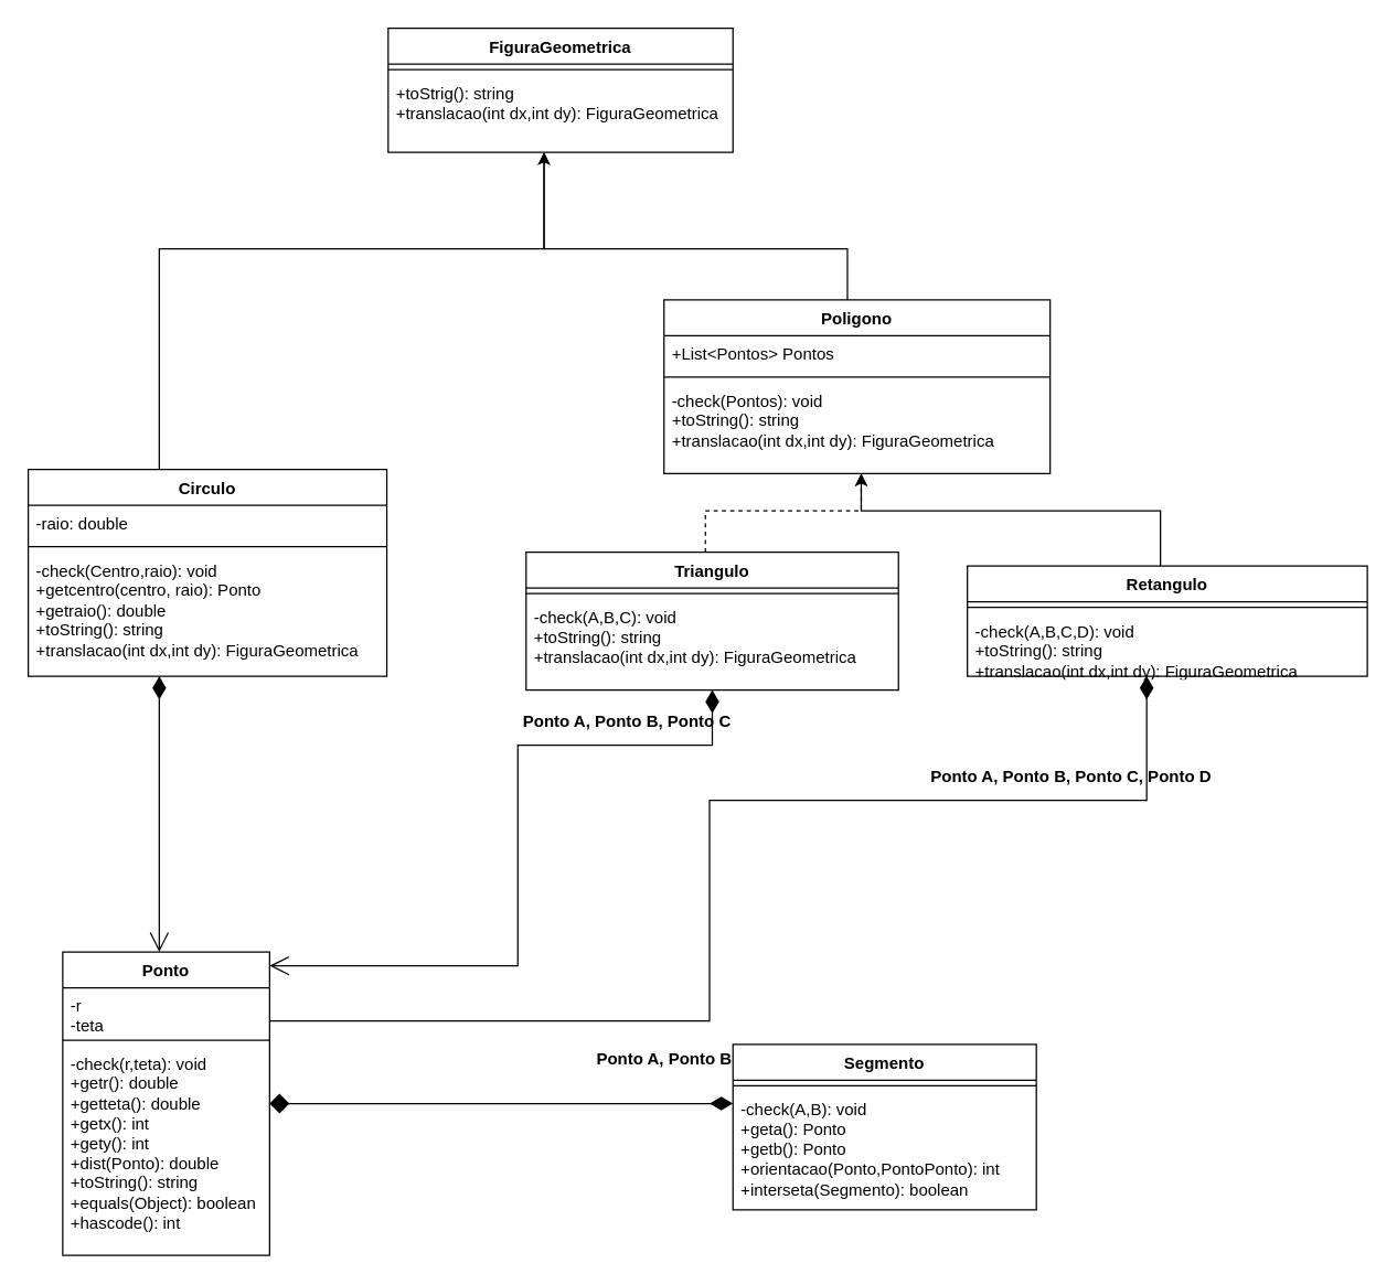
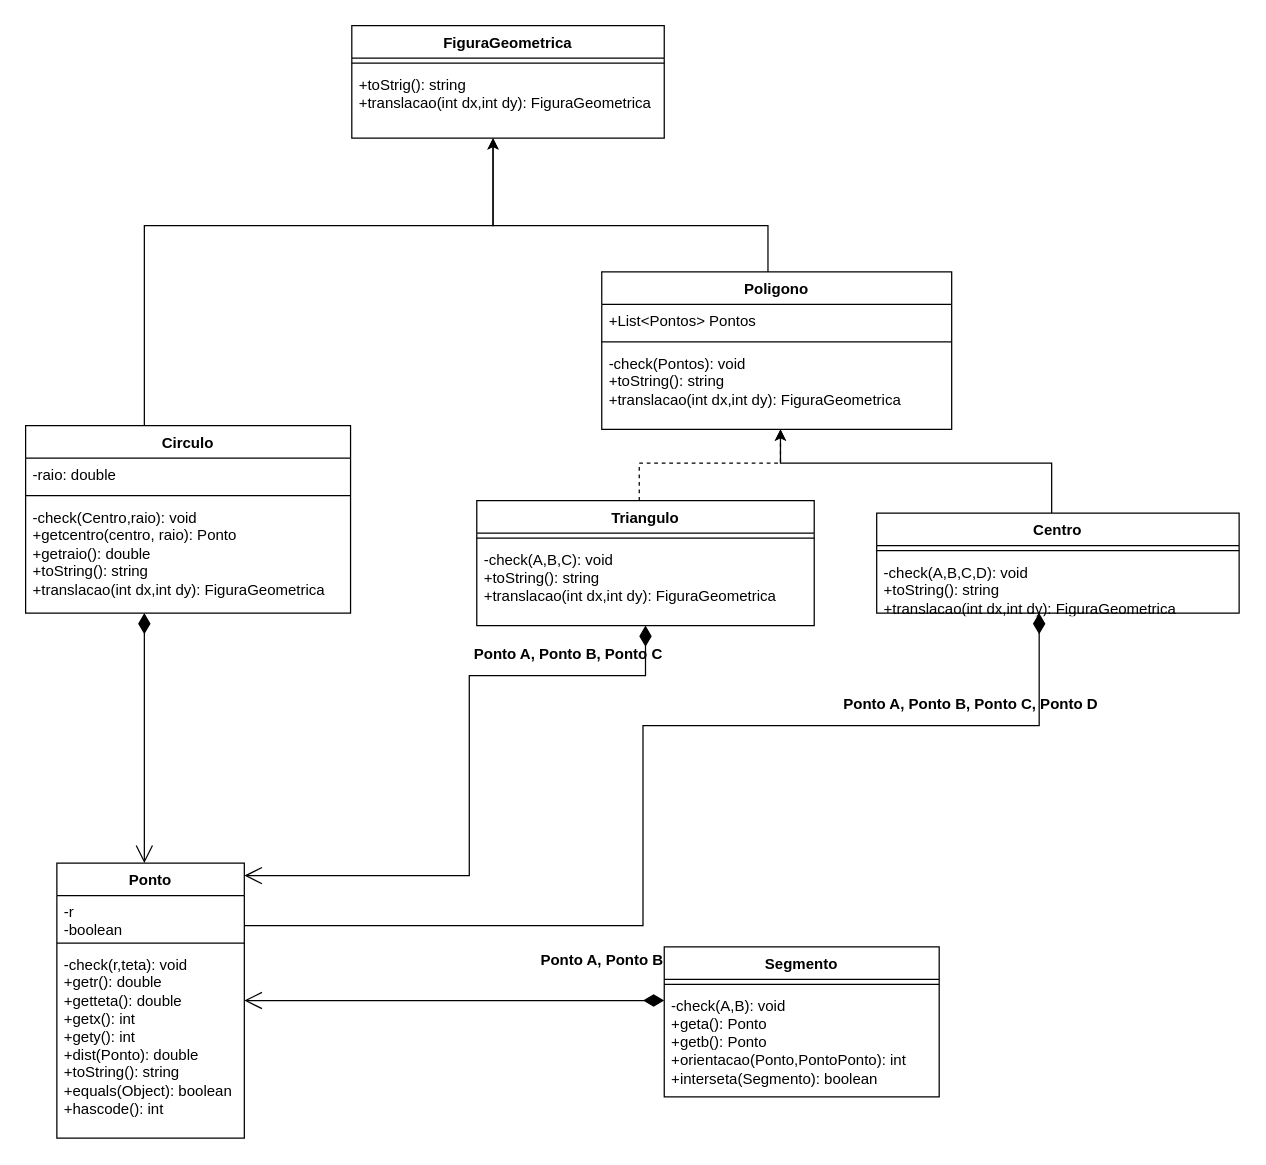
  <mxCell id="0" />
  <mxCell id="1" parent="0" />
  <mxCell id="2" value="Ponto" style="swimlane;fontStyle=1;align=center;verticalAlign=top;childLayout=stackLayout;horizontal=1;startSize=26;horizontalStack=0;resizeParent=1;resizeParentMax=0;resizeLast=0;collapsible=1;marginBottom=0;whiteSpace=wrap;html=1;" parent="1" vertex="1"><mxGeometry x="45" y="690" width="150" height="220" as="geometry"><mxRectangle x="320" y="180" width="100" height="30" as="alternateBounds" /></mxGeometry></mxCell>
- <mxCell id="3" value="-r&lt;div&gt;-teta&lt;/div&gt;" style="text;strokeColor=none;fillColor=none;align=left;verticalAlign=top;spacingLeft=4;spacingRight=4;overflow=hidden;rotatable=0;points=[[0,0.5],[1,0.5]];portConstraint=eastwest;whiteSpace=wrap;html=1;" parent="2" vertex="1"><mxGeometry y="26" width="150" height="34" as="geometry" /></mxCell>
+ <mxCell id="3" value="-r&lt;div&gt;-boolean&lt;/div&gt;" style="text;strokeColor=none;fillColor=none;align=left;verticalAlign=top;spacingLeft=4;spacingRight=4;overflow=hidden;rotatable=0;points=[[0,0.5],[1,0.5]];portConstraint=eastwest;whiteSpace=wrap;html=1;" parent="2" vertex="1"><mxGeometry y="26" width="150" height="34" as="geometry" /></mxCell>
  <mxCell id="4" value="" style="line;strokeWidth=1;fillColor=none;align=left;verticalAlign=middle;spacingTop=-1;spacingLeft=3;spacingRight=3;rotatable=0;labelPosition=right;points=[];portConstraint=eastwest;strokeColor=inherit;" parent="2" vertex="1"><mxGeometry y="60" width="150" height="8" as="geometry" /></mxCell>
  <mxCell id="5" value="-check(r,teta): void&lt;div&gt;+getr(): double&lt;/div&gt;&lt;div&gt;&lt;div&gt;+getteta(): double&lt;/div&gt;&lt;/div&gt;&lt;div&gt;&lt;div&gt;+getx(): int&lt;/div&gt;&lt;/div&gt;&lt;div&gt;&lt;div&gt;+gety(): int&lt;/div&gt;&lt;/div&gt;&lt;div&gt;&lt;div&gt;+dist(Ponto): double&lt;/div&gt;&lt;/div&gt;&lt;div&gt;+toString(): string&lt;/div&gt;&lt;div&gt;+equals(Object): boolean&lt;/div&gt;&lt;div&gt;+hascode(): int&lt;/div&gt;" style="text;strokeColor=none;fillColor=none;align=left;verticalAlign=top;spacingLeft=4;spacingRight=4;overflow=hidden;rotatable=0;points=[[0,0.5],[1,0.5]];portConstraint=eastwest;whiteSpace=wrap;html=1;" parent="2" vertex="1"><mxGeometry y="68" width="150" height="152" as="geometry" /></mxCell>
- <mxCell id="6" value="&lt;div&gt;&lt;br&gt;&lt;/div&gt;" style="endArrow=diamond;html=1;endSize=12;startArrow=diamondThin;startSize=14;startFill=1;edgeStyle=orthogonalEdgeStyle;align=left;verticalAlign=bottom;rounded=0;" parent="1" source="20" target="2" edge="1"><mxGeometry x="-0.506" y="37" relative="1" as="geometry"><mxPoint x="434" y="610" as="sourcePoint" /><mxPoint x="424" y="590" as="targetPoint" /><Array as="points"><mxPoint x="381" y="800" /><mxPoint x="381" y="800" /></Array><mxPoint as="offset" /></mxGeometry></mxCell>
+ <mxCell id="6" value="&lt;div&gt;&lt;br&gt;&lt;/div&gt;" style="endArrow=open;html=1;endSize=12;startArrow=diamondThin;startSize=14;startFill=1;edgeStyle=orthogonalEdgeStyle;align=left;verticalAlign=bottom;rounded=0;" parent="1" source="20" target="2" edge="1"><mxGeometry x="-0.506" y="37" relative="1" as="geometry"><mxPoint x="434" y="610" as="sourcePoint" /><mxPoint x="424" y="590" as="targetPoint" /><Array as="points"><mxPoint x="381" y="800" /><mxPoint x="381" y="800" /></Array><mxPoint as="offset" /></mxGeometry></mxCell>
  <mxCell id="7" style="edgeStyle=orthogonalEdgeStyle;rounded=0;orthogonalLoop=1;jettySize=auto;html=1;" parent="1" source="8" target="27" edge="1"><mxGeometry relative="1" as="geometry"><Array as="points"><mxPoint x="841" y="370" /><mxPoint x="624" y="370" /></Array></mxGeometry></mxCell>
- <mxCell id="8" value="Retangulo" style="swimlane;fontStyle=1;align=center;verticalAlign=top;childLayout=stackLayout;horizontal=1;startSize=26;horizontalStack=0;resizeParent=1;resizeParentMax=0;resizeLast=0;collapsible=1;marginBottom=0;whiteSpace=wrap;html=1;" parent="1" vertex="1"><mxGeometry x="701" y="410" width="290" height="80" as="geometry"><mxRectangle x="320" y="180" width="100" height="30" as="alternateBounds" /></mxGeometry></mxCell>
+ <mxCell id="8" value="Centro" style="swimlane;fontStyle=1;align=center;verticalAlign=top;childLayout=stackLayout;horizontal=1;startSize=26;horizontalStack=0;resizeParent=1;resizeParentMax=0;resizeLast=0;collapsible=1;marginBottom=0;whiteSpace=wrap;html=1;" parent="1" vertex="1"><mxGeometry x="701" y="410" width="290" height="80" as="geometry"><mxRectangle x="320" y="180" width="100" height="30" as="alternateBounds" /></mxGeometry></mxCell>
  <mxCell id="9" value="" style="line;strokeWidth=1;fillColor=none;align=left;verticalAlign=middle;spacingTop=-1;spacingLeft=3;spacingRight=3;rotatable=0;labelPosition=right;points=[];portConstraint=eastwest;strokeColor=inherit;" parent="8" vertex="1"><mxGeometry y="26" width="290" height="8" as="geometry" /></mxCell>
  <mxCell id="10" value="-check(A,B,C,D): void&lt;div&gt;+toString(): string&lt;/div&gt;&lt;div&gt;+translacao(int dx,int dy): FiguraGeometrica&amp;nbsp;&lt;/div&gt;" style="text;strokeColor=none;fillColor=none;align=left;verticalAlign=top;spacingLeft=4;spacingRight=4;overflow=hidden;rotatable=0;points=[[0,0.5],[1,0.5]];portConstraint=eastwest;whiteSpace=wrap;html=1;" parent="8" vertex="1"><mxGeometry y="34" width="290" height="46" as="geometry" /></mxCell>
  <mxCell id="11" style="edgeStyle=orthogonalEdgeStyle;rounded=0;orthogonalLoop=1;jettySize=auto;html=1;dashed=1;" parent="1" source="12" target="27" edge="1"><mxGeometry relative="1" as="geometry"><Array as="points"><mxPoint x="511" y="370" /><mxPoint x="624" y="370" /></Array></mxGeometry></mxCell>
  <mxCell id="12" value="Triangulo" style="swimlane;fontStyle=1;align=center;verticalAlign=top;childLayout=stackLayout;horizontal=1;startSize=26;horizontalStack=0;resizeParent=1;resizeParentMax=0;resizeLast=0;collapsible=1;marginBottom=0;whiteSpace=wrap;html=1;" parent="1" vertex="1"><mxGeometry x="381" y="400" width="270" height="100" as="geometry"><mxRectangle x="320" y="180" width="100" height="30" as="alternateBounds" /></mxGeometry></mxCell>
  <mxCell id="13" value="" style="line;strokeWidth=1;fillColor=none;align=left;verticalAlign=middle;spacingTop=-1;spacingLeft=3;spacingRight=3;rotatable=0;labelPosition=right;points=[];portConstraint=eastwest;strokeColor=inherit;" parent="12" vertex="1"><mxGeometry y="26" width="270" height="8" as="geometry" /></mxCell>
  <mxCell id="14" value="-check(A,B,C): void&lt;div&gt;+toString(): string&lt;/div&gt;&lt;div&gt;+translacao(int dx,int dy): FiguraGeometrica&amp;nbsp;&lt;/div&gt;" style="text;strokeColor=none;fillColor=none;align=left;verticalAlign=top;spacingLeft=4;spacingRight=4;overflow=hidden;rotatable=0;points=[[0,0.5],[1,0.5]];portConstraint=eastwest;whiteSpace=wrap;html=1;" parent="12" vertex="1"><mxGeometry y="34" width="270" height="66" as="geometry" /></mxCell>
  <mxCell id="15" style="edgeStyle=orthogonalEdgeStyle;rounded=0;orthogonalLoop=1;jettySize=auto;html=1;" parent="1" source="16" target="23" edge="1"><mxGeometry relative="1" as="geometry"><mxPoint x="54" y="260" as="sourcePoint" /><Array as="points"><mxPoint x="115" y="180" /><mxPoint x="394" y="180" /></Array></mxGeometry></mxCell>
  <mxCell id="16" value="Circulo" style="swimlane;fontStyle=1;align=center;verticalAlign=top;childLayout=stackLayout;horizontal=1;startSize=26;horizontalStack=0;resizeParent=1;resizeParentMax=0;resizeLast=0;collapsible=1;marginBottom=0;whiteSpace=wrap;html=1;" parent="1" vertex="1"><mxGeometry x="20" y="340" width="260" height="150" as="geometry"><mxRectangle x="320" y="180" width="100" height="30" as="alternateBounds" /></mxGeometry></mxCell>
  <mxCell id="17" value="-raio: double" style="text;strokeColor=none;fillColor=none;align=left;verticalAlign=top;spacingLeft=4;spacingRight=4;overflow=hidden;rotatable=0;points=[[0,0.5],[1,0.5]];portConstraint=eastwest;whiteSpace=wrap;html=1;" parent="16" vertex="1"><mxGeometry y="26" width="260" height="26" as="geometry" /></mxCell>
  <mxCell id="18" value="" style="line;strokeWidth=1;fillColor=none;align=left;verticalAlign=middle;spacingTop=-1;spacingLeft=3;spacingRight=3;rotatable=0;labelPosition=right;points=[];portConstraint=eastwest;strokeColor=inherit;" parent="16" vertex="1"><mxGeometry y="52" width="260" height="8" as="geometry" /></mxCell>
  <mxCell id="19" value="&lt;div&gt;-check(Centro,raio): void&lt;/div&gt;+getcentro(centro, raio): Ponto&lt;div&gt;+getraio(): double&lt;/div&gt;&lt;div&gt;+toString(): string&lt;/div&gt;&lt;div&gt;+translacao(int dx,int dy): FiguraGeometrica&amp;nbsp;&lt;/div&gt;" style="text;strokeColor=none;fillColor=none;align=left;verticalAlign=top;spacingLeft=4;spacingRight=4;overflow=hidden;rotatable=0;points=[[0,0.5],[1,0.5]];portConstraint=eastwest;whiteSpace=wrap;html=1;" parent="16" vertex="1"><mxGeometry y="60" width="260" height="90" as="geometry" /></mxCell>
  <mxCell id="20" value="Segmento" style="swimlane;fontStyle=1;align=center;verticalAlign=top;childLayout=stackLayout;horizontal=1;startSize=26;horizontalStack=0;resizeParent=1;resizeParentMax=0;resizeLast=0;collapsible=1;marginBottom=0;whiteSpace=wrap;html=1;" parent="1" vertex="1"><mxGeometry x="531" y="757" width="220" height="120" as="geometry"><mxRectangle x="320" y="180" width="100" height="30" as="alternateBounds" /></mxGeometry></mxCell>
  <mxCell id="21" value="" style="line;strokeWidth=1;fillColor=none;align=left;verticalAlign=middle;spacingTop=-1;spacingLeft=3;spacingRight=3;rotatable=0;labelPosition=right;points=[];portConstraint=eastwest;strokeColor=inherit;" parent="20" vertex="1"><mxGeometry y="26" width="220" height="8" as="geometry" /></mxCell>
  <mxCell id="22" value="&lt;div&gt;-check(A,B): void&lt;/div&gt;+geta(): Ponto&lt;div&gt;+getb(): Ponto&lt;/div&gt;&lt;div&gt;+orientacao(Ponto,PontoPonto): int&lt;/div&gt;&lt;div&gt;+interseta(Segmento): boolean&lt;/div&gt;" style="text;strokeColor=none;fillColor=none;align=left;verticalAlign=top;spacingLeft=4;spacingRight=4;overflow=hidden;rotatable=0;points=[[0,0.5],[1,0.5]];portConstraint=eastwest;whiteSpace=wrap;html=1;" parent="20" vertex="1"><mxGeometry y="34" width="220" height="86" as="geometry" /></mxCell>
  <mxCell id="23" value="FiguraGeometrica" style="swimlane;fontStyle=1;align=center;verticalAlign=top;childLayout=stackLayout;horizontal=1;startSize=26;horizontalStack=0;resizeParent=1;resizeParentMax=0;resizeLast=0;collapsible=1;marginBottom=0;whiteSpace=wrap;html=1;" parent="1" vertex="1"><mxGeometry x="281" y="20" width="250" height="90" as="geometry"><mxRectangle x="320" y="180" width="100" height="30" as="alternateBounds" /></mxGeometry></mxCell>
  <mxCell id="24" value="" style="line;strokeWidth=1;fillColor=none;align=left;verticalAlign=middle;spacingTop=-1;spacingLeft=3;spacingRight=3;rotatable=0;labelPosition=right;points=[];portConstraint=eastwest;strokeColor=inherit;" parent="23" vertex="1"><mxGeometry y="26" width="250" height="8" as="geometry" /></mxCell>
  <mxCell id="25" value="+toStrig(): string&lt;div&gt;+translacao(int dx,int dy): FiguraGeometrica&amp;nbsp;&lt;/div&gt;" style="text;strokeColor=none;fillColor=none;align=left;verticalAlign=top;spacingLeft=4;spacingRight=4;overflow=hidden;rotatable=0;points=[[0,0.5],[1,0.5]];portConstraint=eastwest;whiteSpace=wrap;html=1;" parent="23" vertex="1"><mxGeometry y="34" width="250" height="56" as="geometry" /></mxCell>
  <mxCell id="26" style="edgeStyle=orthogonalEdgeStyle;rounded=0;orthogonalLoop=1;jettySize=auto;html=1;exitX=0.5;exitY=0;exitDx=0;exitDy=0;" parent="1" source="27" target="23" edge="1"><mxGeometry relative="1" as="geometry"><Array as="points"><mxPoint x="621" y="240" /><mxPoint x="614" y="240" /><mxPoint x="614" y="180" /><mxPoint x="394" y="180" /></Array></mxGeometry></mxCell>
  <mxCell id="27" value="Poligono" style="swimlane;fontStyle=1;align=center;verticalAlign=top;childLayout=stackLayout;horizontal=1;startSize=26;horizontalStack=0;resizeParent=1;resizeParentMax=0;resizeLast=0;collapsible=1;marginBottom=0;whiteSpace=wrap;html=1;" parent="1" vertex="1"><mxGeometry x="481" y="217" width="280" height="126" as="geometry"><mxRectangle x="320" y="180" width="100" height="30" as="alternateBounds" /></mxGeometry></mxCell>
  <mxCell id="28" value="+List&amp;lt;Pontos&amp;gt; Pontos" style="text;strokeColor=none;fillColor=none;align=left;verticalAlign=top;spacingLeft=4;spacingRight=4;overflow=hidden;rotatable=0;points=[[0,0.5],[1,0.5]];portConstraint=eastwest;whiteSpace=wrap;html=1;" vertex="1" parent="27"><mxGeometry y="26" width="280" height="26" as="geometry" /></mxCell>
  <mxCell id="29" value="" style="line;strokeWidth=1;fillColor=none;align=left;verticalAlign=middle;spacingTop=-1;spacingLeft=3;spacingRight=3;rotatable=0;labelPosition=right;points=[];portConstraint=eastwest;strokeColor=inherit;" vertex="1" parent="27"><mxGeometry y="52" width="280" height="8" as="geometry" /></mxCell>
  <mxCell id="30" value="-check(Pontos): void&lt;div&gt;+toString(): string&lt;/div&gt;&lt;div&gt;+translacao(int dx,int dy): FiguraGeometrica&amp;nbsp;&lt;/div&gt;" style="text;strokeColor=none;fillColor=none;align=left;verticalAlign=top;spacingLeft=4;spacingRight=4;overflow=hidden;rotatable=0;points=[[0,0.5],[1,0.5]];portConstraint=eastwest;whiteSpace=wrap;html=1;" parent="27" vertex="1"><mxGeometry y="60" width="280" height="66" as="geometry" /></mxCell>
  <mxCell id="31" value="" style="endArrow=open;html=1;endSize=12;startArrow=diamondThin;startSize=14;startFill=1;edgeStyle=orthogonalEdgeStyle;align=left;verticalAlign=bottom;rounded=0;" parent="1" source="16" target="2" edge="1"><mxGeometry x="-0.652" y="-44" relative="1" as="geometry"><mxPoint x="115" y="490" as="sourcePoint" /><mxPoint x="214" y="653" as="targetPoint" /><Array as="points"><mxPoint x="115" y="620" /><mxPoint x="115" y="620" /></Array><mxPoint as="offset" /></mxGeometry></mxCell>
  <mxCell id="32" value="&lt;div&gt;&lt;br&gt;&lt;/div&gt;&lt;div&gt;&lt;br&gt;&lt;/div&gt;" style="endArrow=open;html=1;endSize=12;startArrow=diamondThin;startSize=14;startFill=1;edgeStyle=orthogonalEdgeStyle;align=left;verticalAlign=bottom;rounded=0;" parent="1" source="12" target="2" edge="1"><mxGeometry x="-0.667" y="36" relative="1" as="geometry"><mxPoint x="385" y="520" as="sourcePoint" /><mxPoint x="422" y="773" as="targetPoint" /><Array as="points"><mxPoint x="516" y="540" /><mxPoint x="375" y="540" /><mxPoint x="375" y="700" /></Array><mxPoint as="offset" /></mxGeometry></mxCell>
  <mxCell id="33" value="&lt;div&gt;&lt;br&gt;&lt;/div&gt;&lt;div&gt;&lt;br&gt;&lt;/div&gt;" style="endArrow=none;html=1;endSize=12;startArrow=diamondThin;startSize=14;startFill=1;edgeStyle=orthogonalEdgeStyle;align=left;verticalAlign=bottom;rounded=0;" parent="1" source="8" target="2" edge="1"><mxGeometry x="-0.875" y="37" relative="1" as="geometry"><mxPoint x="414" y="520" as="sourcePoint" /><mxPoint x="636" y="746" as="targetPoint" /><Array as="points"><mxPoint x="831" y="580" /><mxPoint x="514" y="580" /><mxPoint x="514" y="740" /></Array><mxPoint as="offset" /></mxGeometry></mxCell>
  <mxCell id="34" value="Ponto A, Ponto B" style="text;align=center;fontStyle=1;verticalAlign=middle;spacingLeft=3;spacingRight=3;strokeColor=none;rotatable=0;points=[[0,0.5],[1,0.5]];portConstraint=eastwest;html=1;" parent="1" vertex="1"><mxGeometry x="441" y="755" width="80" height="26" as="geometry" /></mxCell>
  <mxCell id="35" value="Ponto A, Ponto B, Ponto C" style="text;align=center;fontStyle=1;verticalAlign=middle;spacingLeft=3;spacingRight=3;strokeColor=none;rotatable=0;points=[[0,0.5],[1,0.5]];portConstraint=eastwest;html=1;" parent="1" vertex="1"><mxGeometry x="414" y="510" width="80" height="26" as="geometry" /></mxCell>
  <mxCell id="36" value="Ponto A, Ponto B, Ponto C, Ponto D" style="text;align=center;fontStyle=1;verticalAlign=middle;spacingLeft=3;spacingRight=3;strokeColor=none;rotatable=0;points=[[0,0.5],[1,0.5]];portConstraint=eastwest;html=1;" parent="1" vertex="1"><mxGeometry x="736" y="550" width="80" height="26" as="geometry" /></mxCell>
